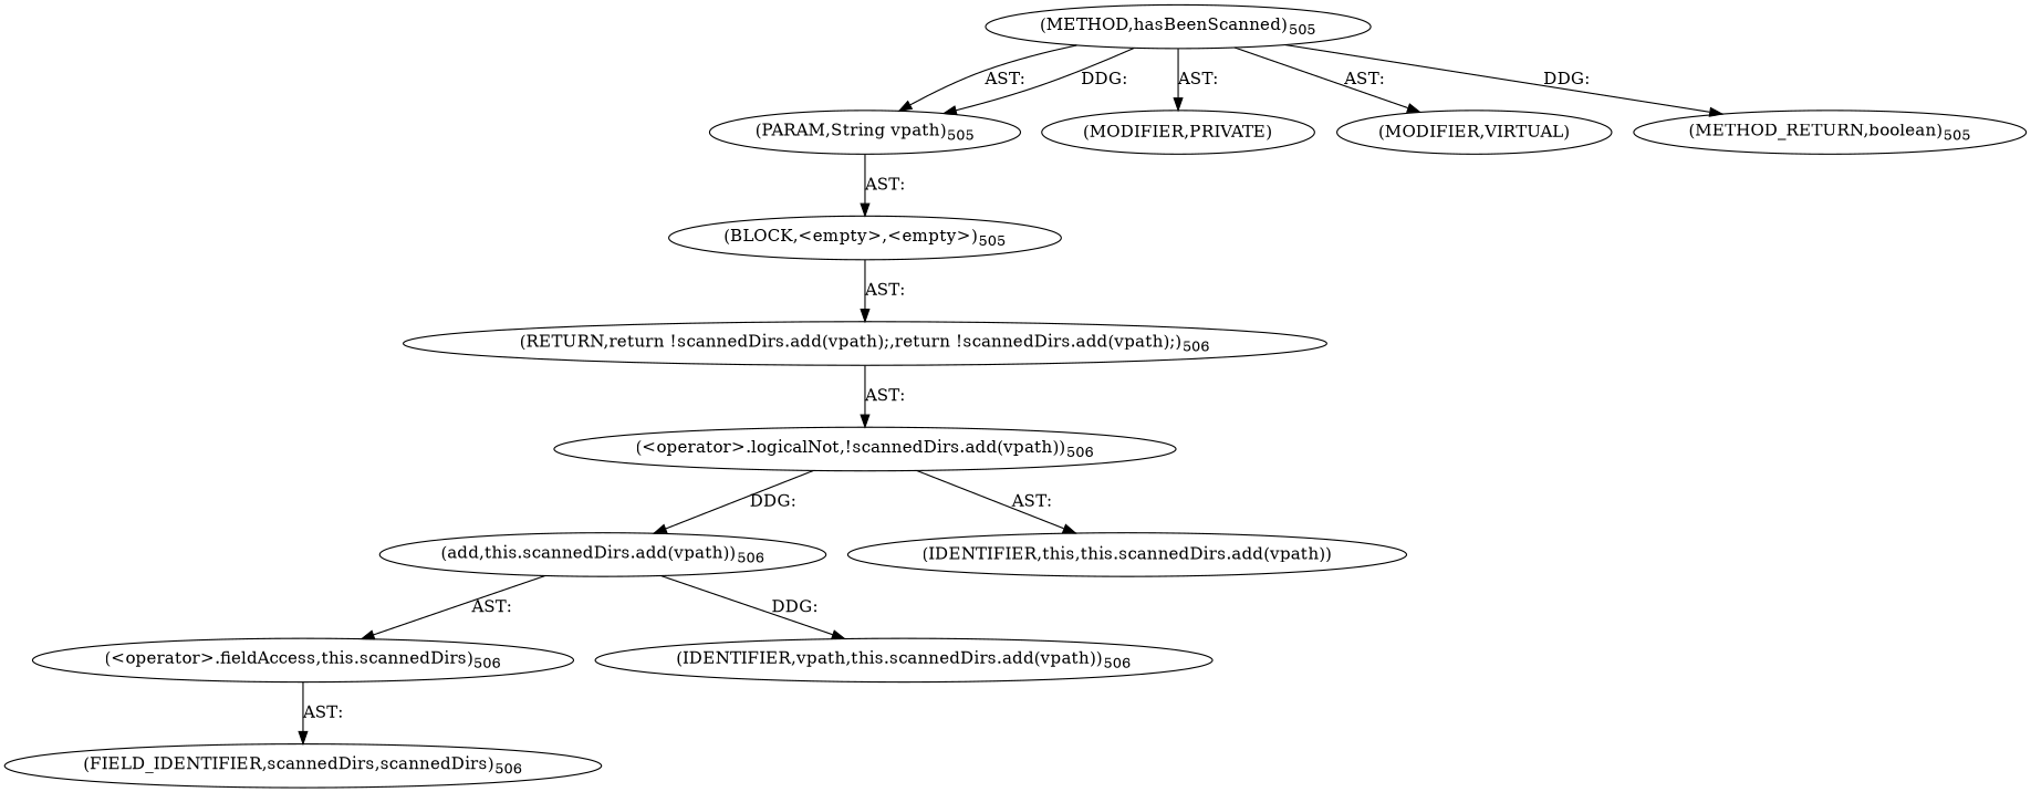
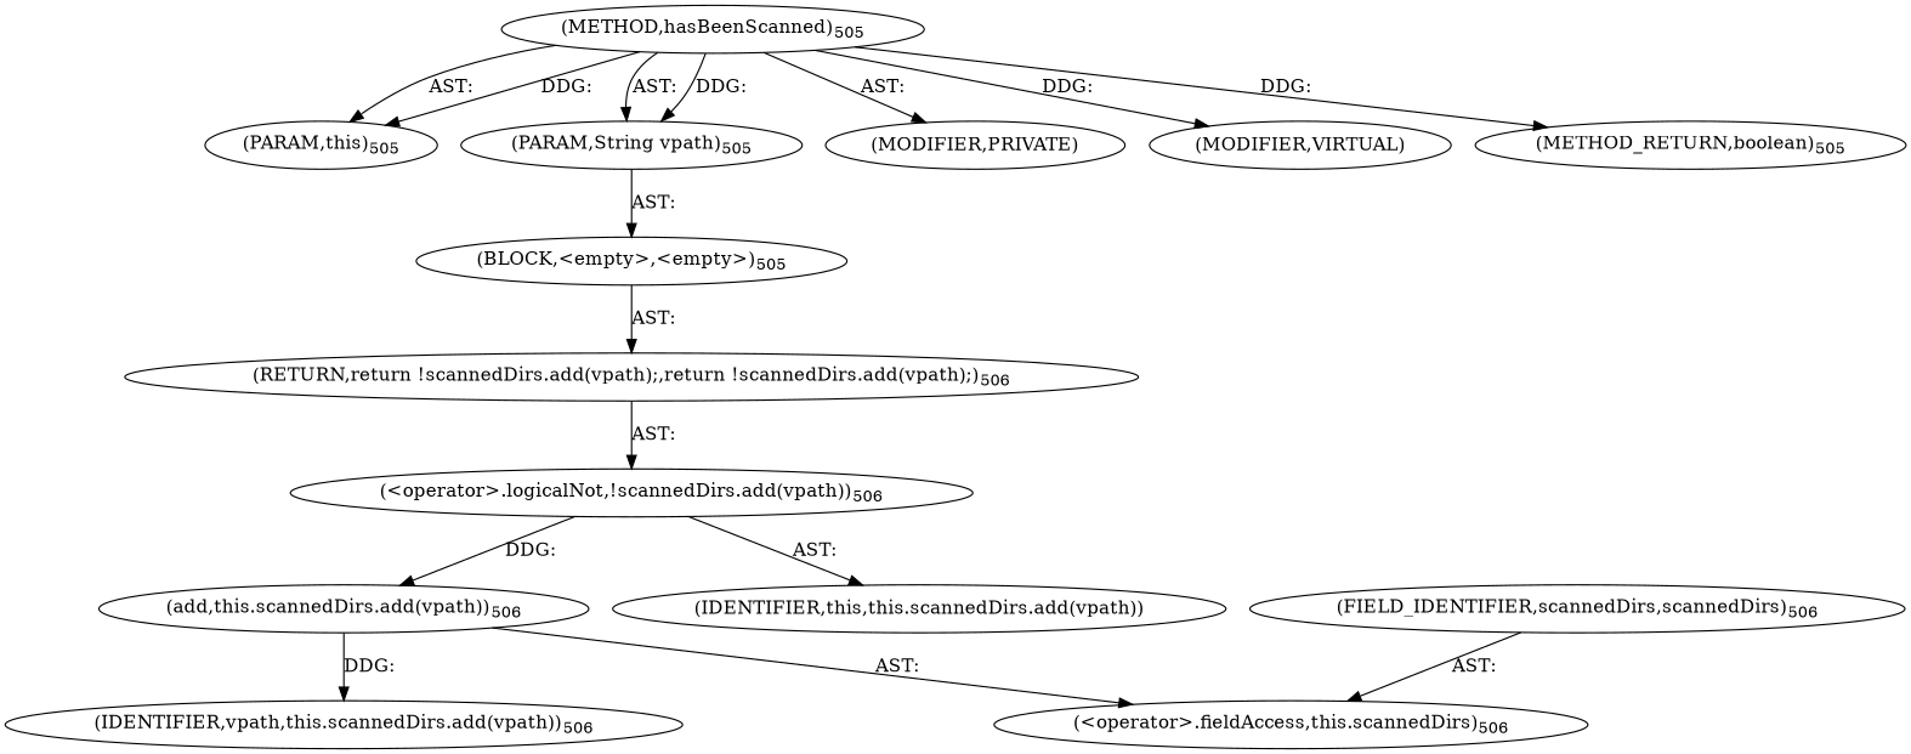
  digraph {
    n1 [label=<(METHOD,hasBeenScanned)<SUB>505</SUB>>]
+   n2 [label=<(PARAM,this)<SUB>505</SUB>>]
    n3 [label=<(PARAM,String vpath)<SUB>505</SUB>>]
    n4 [label=<(MODIFIER,PRIVATE)>]
    n5 [label=<(MODIFIER,VIRTUAL)>]
    n6 [label=<(METHOD_RETURN,boolean)<SUB>505</SUB>>]
    n7 [label=<(BLOCK,&lt;empty&gt;,&lt;empty&gt;)<SUB>505</SUB>>]
    n8 [label=<(RETURN,return !scannedDirs.add(vpath);,return !scannedDirs.add(vpath);)<SUB>506</SUB>>]
    n9 [label=<(&lt;operator&gt;.logicalNot,!scannedDirs.add(vpath))<SUB>506</SUB>>]
    n10 [label=<(add,this.scannedDirs.add(vpath))<SUB>506</SUB>>]
    n11 [label=<(IDENTIFIER,this,this.scannedDirs.add(vpath))>]
    n12 [label=<(&lt;operator&gt;.fieldAccess,this.scannedDirs)<SUB>506</SUB>>]
    n13 [label=<(IDENTIFIER,vpath,this.scannedDirs.add(vpath))<SUB>506</SUB>>]
    n14 [label=<(FIELD_IDENTIFIER,scannedDirs,scannedDirs)<SUB>506</SUB>>]
+   n1 -> n2 [label="AST: "]
+   n1 -> n2 [label="DDG: "]
    n1 -> n3 [label="AST: "]
    n1 -> n3 [label="DDG: "]
    n1 -> n4 [label="AST: "]
-   n1 -> n5 [label="AST: "]
+   n1 -> n5 [label="DDG: "]
    n1 -> n6 [label="DDG: "]
    n3 -> n7 [label="AST: "]
    n7 -> n8 [label="AST: "]
    n8 -> n9 [label="AST: "]
    n9 -> n10 [label="DDG: "]
    n9 -> n11 [label="AST: "]
    n10 -> n12 [label="AST: "]
    n10 -> n13 [label="DDG: "]
-   n12 -> n14 [label="AST: "]
+   n14 -> n12 [label="AST: "]
  }
